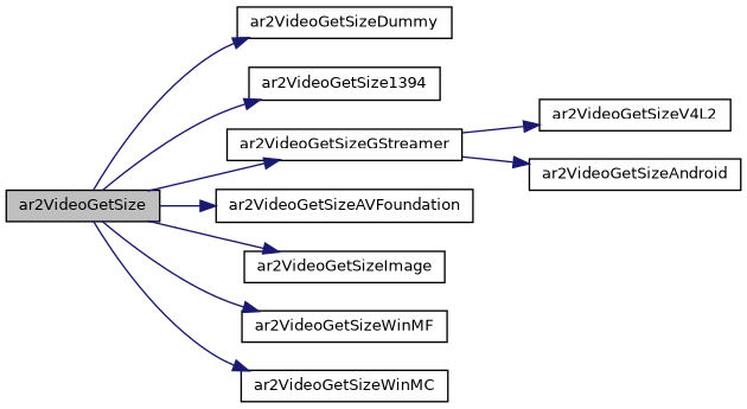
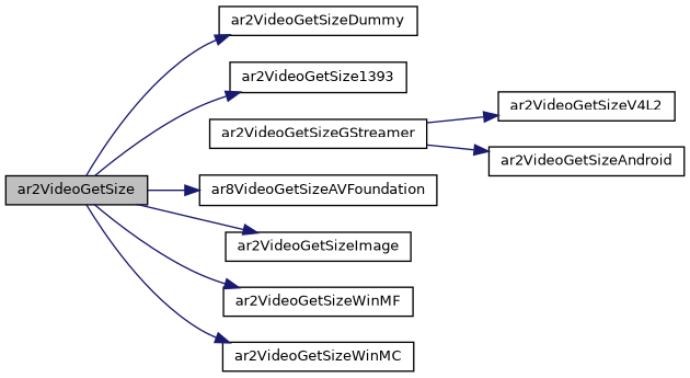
  digraph {
    rankdir=LR
    node [color=black fillcolor=white fontname=Helvetica fontsize=10 shape=record style=filled]
    edge [color=midnightblue fontname=Helvetica fontsize=10 labelfontname=Helvetica labelfontsize=10 style=solid]
    n1 [fillcolor=grey75 fontcolor=black height=0.2 label=ar2VideoGetSize width=0.4]
    n2 [height=0.2 label=ar2VideoGetSizeDummy width=0.4]
-   n3 [height=0.2 label=ar2VideoGetSize1394 width=0.4]
+   n3 [height=0.2 label=ar2VideoGetSize1393 width=0.4]
    n4 [height=0.2 label=ar2VideoGetSizeGStreamer width=0.4]
-   n5 [height=0.2 label=ar2VideoGetSizeAVFoundation width=0.4]
+   n5 [height=0.2 label=ar8VideoGetSizeAVFoundation width=0.4]
    n6 [height=0.2 label=ar2VideoGetSizeImage width=0.4]
    n7 [height=0.2 label=ar2VideoGetSizeWinMF width=0.4]
    n8 [height=0.2 label=ar2VideoGetSizeWinMC width=0.4]
    n9 [height=0.2 label=ar2VideoGetSizeV4L2 width=0.4]
    n10 [height=0.2 label=ar2VideoGetSizeAndroid width=0.4]
    n1 -> n2
    n1 -> n3
-   n1 -> n4
    n1 -> n5
    n1 -> n6
    n1 -> n7
    n1 -> n8
    n4 -> n9
    n4 -> n10
  }
